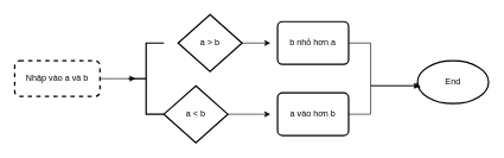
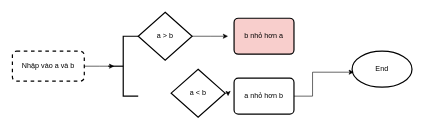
  <mxCell id="0" />
  <mxCell id="1" parent="0" />
  <mxCell id="2" value="End" style="strokeWidth=2;html=1;shape=mxgraph.flowchart.start_1;whiteSpace=wrap;" vertex="1" parent="1"><mxGeometry x="587" y="85" width="100" height="60" as="geometry" /></mxCell>
  <mxCell id="3" style="edgeStyle=orthogonalEdgeStyle;rounded=0;orthogonalLoop=1;jettySize=auto;html=1;exitX=1;exitY=0.5;exitDx=0;exitDy=0;" edge="1" parent="1" source="4"><mxGeometry relative="1" as="geometry"><mxPoint x="190" y="110" as="targetPoint" /></mxGeometry></mxCell>
  <mxCell id="4" value="Nhập vào a và b" style="rounded=1;whiteSpace=wrap;html=1;absoluteArcSize=1;arcSize=14;strokeWidth=2;dashed=1;" vertex="1" parent="1"><mxGeometry x="20" y="85" width="120" height="50" as="geometry" /></mxCell>
  <mxCell id="5" value="" style="strokeWidth=2;html=1;shape=mxgraph.flowchart.annotation_2;align=left;labelPosition=right;pointerEvents=1;" vertex="1" parent="1"><mxGeometry x="180" y="60" width="50" height="100" as="geometry" /></mxCell>
  <mxCell id="6" style="edgeStyle=orthogonalEdgeStyle;rounded=0;orthogonalLoop=1;jettySize=auto;html=1;exitX=1;exitY=0.5;exitDx=0;exitDy=0;exitPerimeter=0;" edge="1" parent="1" source="7"><mxGeometry relative="1" as="geometry"><mxPoint x="380" y="60" as="targetPoint" /></mxGeometry></mxCell>
- <mxCell id="7" value="a &amp;gt; b" style="strokeWidth=2;html=1;shape=mxgraph.flowchart.decision;whiteSpace=wrap;" vertex="1" parent="1"><mxGeometry x="250" y="20" width="90" height="80" as="geometry" /></mxCell>
+ <mxCell id="7" value="a &amp;gt; b" style="strokeWidth=2;html=1;shape=mxgraph.flowchart.decision;whiteSpace=wrap;" vertex="1" parent="1"><mxGeometry x="230" y="20" width="90" height="80" as="geometry" /></mxCell>
  <mxCell id="8" style="edgeStyle=orthogonalEdgeStyle;rounded=0;orthogonalLoop=1;jettySize=auto;html=1;exitX=1;exitY=0.5;exitDx=0;exitDy=0;exitPerimeter=0;" edge="1" parent="1" source="9"><mxGeometry relative="1" as="geometry"><mxPoint x="380" y="160" as="targetPoint" /></mxGeometry></mxCell>
- <mxCell id="9" value="a &amp;lt; b" style="strokeWidth=2;html=1;shape=mxgraph.flowchart.decision;whiteSpace=wrap;" vertex="1" parent="1"><mxGeometry x="230" y="120" width="90" height="80" as="geometry" /></mxCell>
- <mxCell id="10" style="edgeStyle=orthogonalEdgeStyle;rounded=0;orthogonalLoop=1;jettySize=auto;html=1;exitX=1;exitY=0.5;exitDx=0;exitDy=0;entryX=0;entryY=0.5;entryDx=0;entryDy=0;entryPerimeter=0;" edge="1" parent="1" source="11" target="2"><mxGeometry relative="1" as="geometry"><mxPoint x="520" y="110" as="targetPoint" /><Array as="points"><mxPoint x="521" y="60" /><mxPoint x="521" y="120" /><mxPoint x="587" y="120" /></Array></mxGeometry></mxCell>
- <mxCell id="11" value="b nhỏ hơn a" style="rounded=1;whiteSpace=wrap;html=1;absoluteArcSize=1;arcSize=14;strokeWidth=2;" vertex="1" parent="1"><mxGeometry x="390" y="30" width="100" height="60" as="geometry" /></mxCell>
+ <mxCell id="9" value="a &amp;lt; b" style="strokeWidth=2;html=1;shape=mxgraph.flowchart.decision;whiteSpace=wrap;" vertex="1" parent="1"><mxGeometry x="285" y="115" width="90" height="80" as="geometry" /></mxCell>
+ <mxCell id="11" value="b nhỏ hơn a" style="rounded=1;whiteSpace=wrap;html=1;absoluteArcSize=1;arcSize=14;strokeWidth=2;fillColor=#f8cecc;" vertex="1" parent="1"><mxGeometry x="390" y="30" width="100" height="60" as="geometry" /></mxCell>
  <mxCell id="12" style="edgeStyle=orthogonalEdgeStyle;rounded=0;orthogonalLoop=1;jettySize=auto;html=1;exitX=1;exitY=0.5;exitDx=0;exitDy=0;" edge="1" parent="1"><mxGeometry relative="1" as="geometry"><mxPoint x="590" y="120" as="targetPoint" /><mxPoint x="490" y="160" as="sourcePoint" /><Array as="points"><mxPoint x="521" y="160" /><mxPoint x="521" y="120" /><mxPoint x="590" y="120" /></Array></mxGeometry></mxCell>
- <mxCell id="13" value="a vào hơn b" style="rounded=1;whiteSpace=wrap;html=1;absoluteArcSize=1;arcSize=14;strokeWidth=2;" vertex="1" parent="1"><mxGeometry x="390" y="130" width="100" height="60" as="geometry" /></mxCell>
+ <mxCell id="13" value="a nhỏ hơn b" style="rounded=1;whiteSpace=wrap;html=1;absoluteArcSize=1;arcSize=14;strokeWidth=2;" vertex="1" parent="1"><mxGeometry x="390" y="130" width="100" height="60" as="geometry" /></mxCell>
